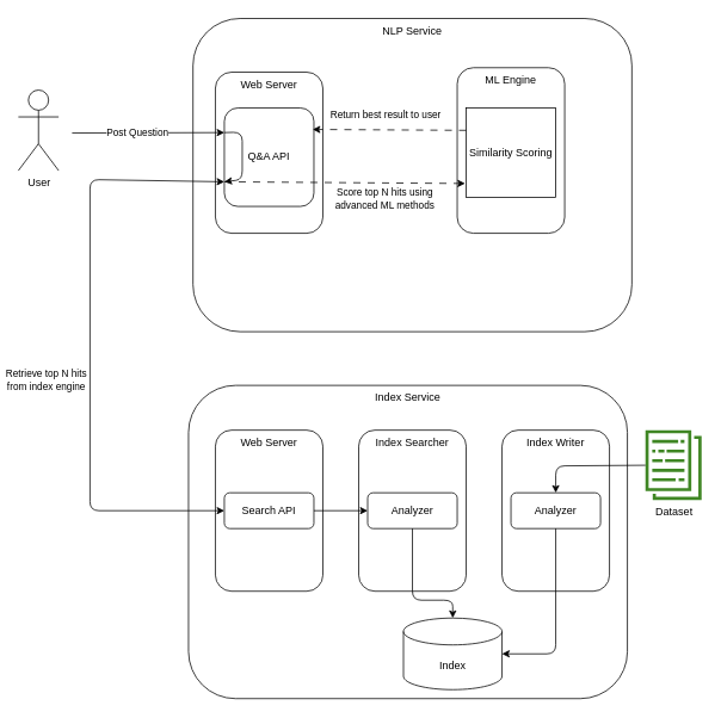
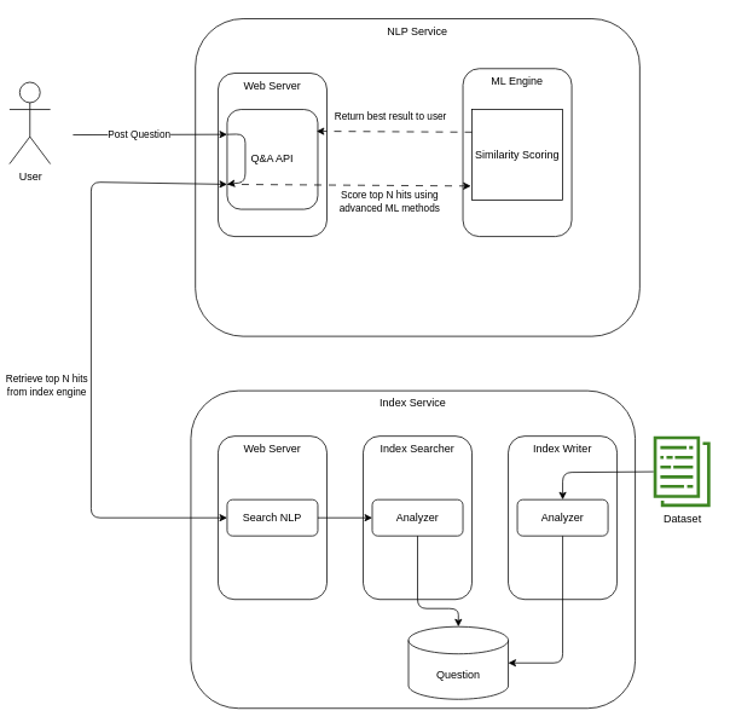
  <mxCell id="0" />
  <mxCell id="1" parent="0" />
  <mxCell id="2" value="&lt;font color=&quot;#000000&quot;&gt;Index Service&lt;/font&gt;" style="rounded=1;whiteSpace=wrap;html=1;fontColor=#F0F0F0;verticalAlign=top;" parent="1" vertex="1"><mxGeometry x="210" y="430" width="490" height="350" as="geometry" /></mxCell>
- <mxCell id="3" value="Index" style="shape=cylinder3;whiteSpace=wrap;html=1;boundedLbl=1;backgroundOutline=1;size=15;" parent="1" vertex="1"><mxGeometry x="450" y="690" width="110" height="80" as="geometry" /></mxCell>
+ <mxCell id="3" value="Question" style="shape=cylinder3;whiteSpace=wrap;html=1;boundedLbl=1;backgroundOutline=1;size=15;" parent="1" vertex="1"><mxGeometry x="450" y="690" width="110" height="80" as="geometry" /></mxCell>
  <mxCell id="4" value="Index Writer" style="rounded=1;whiteSpace=wrap;html=1;verticalAlign=top;" parent="1" vertex="1"><mxGeometry x="560" y="480" width="120" height="180" as="geometry" /></mxCell>
  <mxCell id="5" value="Dataset" style="sketch=0;outlineConnect=0;fontColor=#000000;gradientColor=none;fillColor=#3F8624;strokeColor=none;dashed=0;verticalLabelPosition=bottom;verticalAlign=top;align=center;html=1;fontSize=12;fontStyle=0;aspect=fixed;pointerEvents=1;shape=mxgraph.aws4.data_set;" parent="1" vertex="1"><mxGeometry x="720" y="480" width="63" height="78" as="geometry" /></mxCell>
  <mxCell id="6" value="Analyzer" style="rounded=1;whiteSpace=wrap;html=1;verticalAlign=middle;" parent="1" vertex="1"><mxGeometry x="570" y="550" width="100" height="40" as="geometry" /></mxCell>
  <mxCell id="7" value="" style="endArrow=classic;html=1;fontColor=#F0F0F0;entryX=0.5;entryY=0;entryDx=0;entryDy=0;" parent="1" source="5" target="6" edge="1"><mxGeometry width="50" height="50" relative="1" as="geometry"><mxPoint x="450" y="650" as="sourcePoint" /><mxPoint x="800" y="519" as="targetPoint" /><Array as="points"><mxPoint x="620" y="520" /></Array></mxGeometry></mxCell>
  <mxCell id="8" value="" style="endArrow=classic;html=1;fontColor=#F0F0F0;exitX=0.5;exitY=1;exitDx=0;exitDy=0;entryX=1;entryY=0.5;entryDx=0;entryDy=0;entryPerimeter=0;" parent="1" source="6" target="3" edge="1"><mxGeometry width="50" height="50" relative="1" as="geometry"><mxPoint x="390" y="650" as="sourcePoint" /><mxPoint x="440" y="600" as="targetPoint" /><Array as="points"><mxPoint x="620" y="730" /></Array></mxGeometry></mxCell>
  <mxCell id="9" value="Index Searcher" style="rounded=1;whiteSpace=wrap;html=1;verticalAlign=top;" parent="1" vertex="1"><mxGeometry x="400" y="480" width="120" height="180" as="geometry" /></mxCell>
  <mxCell id="10" value="Web Server" style="rounded=1;whiteSpace=wrap;html=1;verticalAlign=top;" parent="1" vertex="1"><mxGeometry x="240" y="480" width="120" height="180" as="geometry" /></mxCell>
  <mxCell id="11" value="Analyzer" style="rounded=1;whiteSpace=wrap;html=1;verticalAlign=middle;" parent="1" vertex="1"><mxGeometry x="410" y="550" width="100" height="40" as="geometry" /></mxCell>
- <mxCell id="12" value="Search API" style="rounded=1;whiteSpace=wrap;html=1;verticalAlign=middle;" parent="1" vertex="1"><mxGeometry x="250" y="550" width="100" height="40" as="geometry" /></mxCell>
+ <mxCell id="12" value="Search NLP" style="rounded=1;whiteSpace=wrap;html=1;verticalAlign=middle;" parent="1" vertex="1"><mxGeometry x="250" y="550" width="100" height="40" as="geometry" /></mxCell>
  <mxCell id="13" value="" style="endArrow=classic;html=1;fontColor=#F0F0F0;exitX=1;exitY=0.5;exitDx=0;exitDy=0;entryX=0;entryY=0.5;entryDx=0;entryDy=0;" parent="1" source="12" target="11" edge="1"><mxGeometry width="50" height="50" relative="1" as="geometry"><mxPoint x="320" y="650" as="sourcePoint" /><mxPoint x="370" y="600" as="targetPoint" /></mxGeometry></mxCell>
  <mxCell id="14" value="" style="endArrow=classic;html=1;fontColor=#F0F0F0;exitX=0.5;exitY=1;exitDx=0;exitDy=0;entryX=0.5;entryY=0;entryDx=0;entryDy=0;entryPerimeter=0;" parent="1" source="11" target="3" edge="1"><mxGeometry width="50" height="50" relative="1" as="geometry"><mxPoint x="320" y="650" as="sourcePoint" /><mxPoint x="370" y="600" as="targetPoint" /><Array as="points"><mxPoint x="460" y="670" /><mxPoint x="505" y="670" /></Array></mxGeometry></mxCell>
  <mxCell id="15" value="&lt;font color=&quot;#000000&quot;&gt;NLP Service&lt;/font&gt;" style="rounded=1;whiteSpace=wrap;html=1;fontColor=#F0F0F0;verticalAlign=top;" parent="1" vertex="1"><mxGeometry x="215" y="20" width="490" height="350" as="geometry" /></mxCell>
- <mxCell id="16" value="&lt;font color=&quot;#000000&quot;&gt;User&lt;/font&gt;" style="shape=umlActor;verticalLabelPosition=bottom;verticalAlign=top;html=1;outlineConnect=0;fontColor=#F0F0F0;" parent="1" vertex="1"><mxGeometry x="20" y="100" width="45" height="90" as="geometry" /></mxCell>
+ <mxCell id="16" value="&lt;font color=&quot;#000000&quot;&gt;User&lt;/font&gt;" style="shape=umlActor;verticalLabelPosition=bottom;verticalAlign=top;html=1;outlineConnect=0;fontColor=#F0F0F0;" parent="1" vertex="1"><mxGeometry x="10" y="90" width="45" height="90" as="geometry" /></mxCell>
  <mxCell id="17" value="Web Server" style="rounded=1;whiteSpace=wrap;html=1;verticalAlign=top;" parent="1" vertex="1"><mxGeometry x="240" y="80" width="120" height="180" as="geometry" /></mxCell>
  <mxCell id="18" value="Q&amp;amp;A API" style="rounded=1;whiteSpace=wrap;html=1;verticalAlign=middle;" parent="1" vertex="1"><mxGeometry x="250" y="120" width="100" height="110" as="geometry" /></mxCell>
  <mxCell id="19" value="" style="endArrow=classic;html=1;fontColor=#F0F0F0;entryX=0;entryY=0.25;entryDx=0;entryDy=0;" parent="1" target="18" edge="1"><mxGeometry width="50" height="50" relative="1" as="geometry"><mxPoint x="80" y="148" as="sourcePoint" /><mxPoint x="250" y="175" as="targetPoint" /></mxGeometry></mxCell>
  <mxCell id="20" value="&lt;font color=&quot;#000000&quot;&gt;Post Question&lt;/font&gt;" style="edgeLabel;html=1;align=center;verticalAlign=middle;resizable=0;points=[];fontColor=#F0F0F0;" parent="19" vertex="1" connectable="0"><mxGeometry x="-0.145" relative="1" as="geometry"><mxPoint as="offset" /></mxGeometry></mxCell>
  <mxCell id="21" value="ML Engine" style="rounded=1;whiteSpace=wrap;html=1;verticalAlign=top;" parent="1" vertex="1"><mxGeometry x="510" y="75" width="120" height="185" as="geometry" /></mxCell>
  <mxCell id="22" value="Similarity Scoring" style="whiteSpace=wrap;html=1;verticalAlign=middle;rounded=0;" parent="1" vertex="1"><mxGeometry x="520" y="120" width="100" height="100" as="geometry" /></mxCell>
  <mxCell id="23" value="" style="endArrow=classic;html=1;fontColor=#F0F0F0;exitX=0;exitY=0.75;exitDx=0;exitDy=0;entryX=0;entryY=0.5;entryDx=0;entryDy=0;startArrow=classic;startFill=1;" parent="1" source="18" target="12" edge="1"><mxGeometry width="50" height="50" relative="1" as="geometry"><mxPoint x="250" y="260" as="sourcePoint" /><mxPoint x="130" y="430" as="targetPoint" /><Array as="points"><mxPoint x="100" y="200" /><mxPoint x="100" y="570" /></Array></mxGeometry></mxCell>
  <mxCell id="24" value="&lt;font color=&quot;#000000&quot;&gt;Retrieve top N hits&lt;br&gt;from index engine&lt;/font&gt;" style="edgeLabel;html=1;align=center;verticalAlign=middle;resizable=0;points=[];fontColor=#F0F0F0;" parent="23" vertex="1" connectable="0"><mxGeometry x="-0.163" y="-1" relative="1" as="geometry"><mxPoint x="-49" y="94" as="offset" /></mxGeometry></mxCell>
  <mxCell id="25" value="" style="endArrow=classic;html=1;fontColor=#F0F0F0;exitX=0;exitY=0.25;exitDx=0;exitDy=0;entryX=0;entryY=0.75;entryDx=0;entryDy=0;" parent="1" source="18" target="18" edge="1"><mxGeometry width="50" height="50" relative="1" as="geometry"><mxPoint x="250" y="350" as="sourcePoint" /><mxPoint x="300" y="300" as="targetPoint" /><Array as="points"><mxPoint x="270" y="147" /><mxPoint x="270" y="200" /></Array></mxGeometry></mxCell>
  <mxCell id="26" value="" style="endArrow=classic;html=1;fontColor=#F0F0F0;exitX=0;exitY=0.75;exitDx=0;exitDy=0;entryX=-0.012;entryY=0.844;entryDx=0;entryDy=0;dashed=1;dashPattern=8 8;entryPerimeter=0;" parent="1" source="18" target="22" edge="1"><mxGeometry width="50" height="50" relative="1" as="geometry"><mxPoint x="320" y="250" as="sourcePoint" /><mxPoint x="370" y="200" as="targetPoint" /></mxGeometry></mxCell>
  <mxCell id="27" value="&lt;font color=&quot;#000000&quot;&gt;Score top N hits using &lt;br&gt;advanced ML methods&lt;/font&gt;" style="edgeLabel;html=1;align=center;verticalAlign=middle;resizable=0;points=[];fontColor=#F0F0F0;" parent="26" vertex="1" connectable="0"><mxGeometry x="0.352" relative="1" as="geometry"><mxPoint x="-3" y="18" as="offset" /></mxGeometry></mxCell>
  <mxCell id="28" value="" style="endArrow=classic;html=1;fontColor=#F0F0F0;exitX=0;exitY=0.25;exitDx=0;exitDy=0;entryX=0.986;entryY=0.218;entryDx=0;entryDy=0;dashed=1;dashPattern=8 8;entryPerimeter=0;" parent="1" source="22" target="18" edge="1"><mxGeometry width="50" height="50" relative="1" as="geometry"><mxPoint x="260" y="212.5" as="sourcePoint" /><mxPoint x="530" y="211.875" as="targetPoint" /></mxGeometry></mxCell>
  <mxCell id="29" value="&lt;font color=&quot;#000000&quot;&gt;Return best result to user&lt;/font&gt;" style="edgeLabel;html=1;align=center;verticalAlign=middle;resizable=0;points=[];fontColor=#F0F0F0;" parent="28" vertex="1" connectable="0"><mxGeometry x="0.352" relative="1" as="geometry"><mxPoint x="25" y="-17" as="offset" /></mxGeometry></mxCell>
